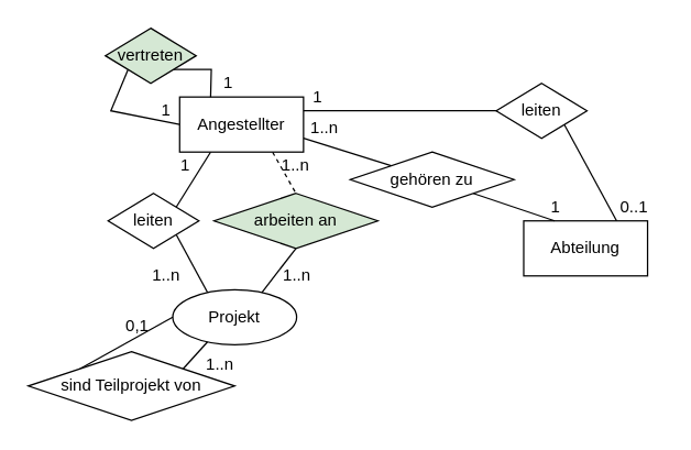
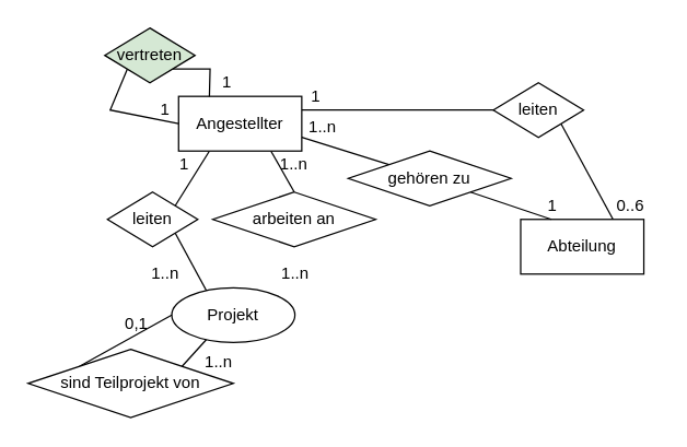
  <mxCell id="0" />
  <mxCell id="1" parent="0" />
  <mxCell id="2" style="rounded=0;orthogonalLoop=1;jettySize=auto;html=1;exitX=1;exitY=0.75;exitDx=0;exitDy=0;entryX=0;entryY=0;entryDx=0;entryDy=0;endArrow=none;endFill=0;" edge="1" parent="1" source="6" target="15"><mxGeometry relative="1" as="geometry" /></mxCell>
  <mxCell id="3" style="edgeStyle=none;rounded=0;orthogonalLoop=1;jettySize=auto;html=1;exitX=1;exitY=0.25;exitDx=0;exitDy=0;entryX=0;entryY=0.5;entryDx=0;entryDy=0;endArrow=none;endFill=0;" edge="1" parent="1" source="6" target="13"><mxGeometry relative="1" as="geometry" /></mxCell>
- <mxCell id="4" style="edgeStyle=none;rounded=0;orthogonalLoop=1;jettySize=auto;html=1;exitX=0.75;exitY=1;exitDx=0;exitDy=0;entryX=0.5;entryY=0;entryDx=0;entryDy=0;endArrow=none;endFill=0;dashed=1;" edge="1" parent="1" source="6" target="17"><mxGeometry relative="1" as="geometry" /></mxCell>
+ <mxCell id="4" style="edgeStyle=none;rounded=0;orthogonalLoop=1;jettySize=auto;html=1;exitX=0.75;exitY=1;exitDx=0;exitDy=0;entryX=0.5;entryY=0;entryDx=0;entryDy=0;endArrow=none;endFill=0;" edge="1" parent="1" source="6" target="17"><mxGeometry relative="1" as="geometry" /></mxCell>
  <mxCell id="5" style="edgeStyle=none;rounded=0;orthogonalLoop=1;jettySize=auto;html=1;exitX=0.25;exitY=1;exitDx=0;exitDy=0;entryX=1;entryY=0;entryDx=0;entryDy=0;endArrow=none;endFill=0;" edge="1" parent="1" source="6" target="11"><mxGeometry relative="1" as="geometry" /></mxCell>
  <mxCell id="6" value="Angestellter" style="rounded=0;whiteSpace=wrap;html=1;" vertex="1" parent="1"><mxGeometry x="130" y="70" width="90" height="40" as="geometry" /></mxCell>
  <mxCell id="7" value="Abteilung" style="rounded=0;whiteSpace=wrap;html=1;" vertex="1" parent="1"><mxGeometry x="380" y="160" width="90" height="40" as="geometry" /></mxCell>
  <mxCell id="8" style="edgeStyle=none;rounded=0;orthogonalLoop=1;jettySize=auto;html=1;exitX=0.25;exitY=1;exitDx=0;exitDy=0;entryX=1;entryY=0;entryDx=0;entryDy=0;endArrow=none;endFill=0;" edge="1" parent="1" source="9" target="19"><mxGeometry relative="1" as="geometry" /></mxCell>
  <mxCell id="9" value="Projekt" style="ellipse;whiteSpace=wrap;html=1;" vertex="1" parent="1"><mxGeometry x="125" y="210" width="90" height="40" as="geometry" /></mxCell>
  <mxCell id="10" style="edgeStyle=none;rounded=0;orthogonalLoop=1;jettySize=auto;html=1;exitX=1;exitY=1;exitDx=0;exitDy=0;entryX=0.25;entryY=0;entryDx=0;entryDy=0;endArrow=none;endFill=0;" edge="1" parent="1" source="11" target="9"><mxGeometry relative="1" as="geometry" /></mxCell>
  <mxCell id="11" value="leiten" style="rhombus;whiteSpace=wrap;html=1;" vertex="1" parent="1"><mxGeometry x="78" y="140" width="66" height="40" as="geometry" /></mxCell>
  <mxCell id="12" style="edgeStyle=none;rounded=0;orthogonalLoop=1;jettySize=auto;html=1;exitX=1;exitY=1;exitDx=0;exitDy=0;entryX=0.75;entryY=0;entryDx=0;entryDy=0;endArrow=none;endFill=0;" edge="1" parent="1" source="13" target="7"><mxGeometry relative="1" as="geometry" /></mxCell>
  <mxCell id="13" value="leiten" style="rhombus;whiteSpace=wrap;html=1;" vertex="1" parent="1"><mxGeometry x="360" y="60" width="66" height="40" as="geometry" /></mxCell>
  <mxCell id="14" style="edgeStyle=none;rounded=0;orthogonalLoop=1;jettySize=auto;html=1;exitX=1;exitY=1;exitDx=0;exitDy=0;entryX=0.25;entryY=0;entryDx=0;entryDy=0;endArrow=none;endFill=0;" edge="1" parent="1" source="15" target="7"><mxGeometry relative="1" as="geometry" /></mxCell>
  <mxCell id="15" value="gehören zu" style="rhombus;whiteSpace=wrap;html=1;" vertex="1" parent="1"><mxGeometry x="254" y="110" width="119" height="40" as="geometry" /></mxCell>
- <mxCell id="16" style="edgeStyle=none;rounded=0;orthogonalLoop=1;jettySize=auto;html=1;exitX=0.5;exitY=1;exitDx=0;exitDy=0;entryX=0.75;entryY=0;entryDx=0;entryDy=0;endArrow=none;endFill=0;" edge="1" parent="1" source="17" target="9"><mxGeometry relative="1" as="geometry" /></mxCell>
- <mxCell id="17" value="arbeiten an" style="rhombus;whiteSpace=wrap;html=1;fillColor=#d5e8d4;" vertex="1" parent="1"><mxGeometry x="155" y="140" width="119" height="40" as="geometry" /></mxCell>
+ <mxCell id="17" value="arbeiten an" style="rhombus;whiteSpace=wrap;html=1;" vertex="1" parent="1"><mxGeometry x="155" y="140" width="119" height="40" as="geometry" /></mxCell>
  <mxCell id="18" style="edgeStyle=none;rounded=0;orthogonalLoop=1;jettySize=auto;html=1;exitX=0;exitY=0;exitDx=0;exitDy=0;entryX=0;entryY=0.5;entryDx=0;entryDy=0;endArrow=none;endFill=0;" edge="1" parent="1" source="19" target="9"><mxGeometry relative="1" as="geometry" /></mxCell>
  <mxCell id="19" value="sind Teilprojekt von" style="rhombus;whiteSpace=wrap;html=1;" vertex="1" parent="1"><mxGeometry x="20" y="255" width="150" height="50" as="geometry" /></mxCell>
  <mxCell id="20" style="edgeStyle=none;rounded=0;orthogonalLoop=1;jettySize=auto;html=1;exitX=1;exitY=1;exitDx=0;exitDy=0;entryX=0.25;entryY=0;entryDx=0;entryDy=0;endArrow=none;endFill=0;" edge="1" parent="1" source="22" target="6"><mxGeometry relative="1" as="geometry"><Array as="points"><mxPoint x="153" y="50" /></Array></mxGeometry></mxCell>
  <mxCell id="21" style="edgeStyle=none;rounded=0;orthogonalLoop=1;jettySize=auto;html=1;exitX=0;exitY=1;exitDx=0;exitDy=0;entryX=0;entryY=0.5;entryDx=0;entryDy=0;endArrow=none;endFill=0;" edge="1" parent="1" source="22" target="6"><mxGeometry relative="1" as="geometry"><Array as="points"><mxPoint x="80" y="80" /></Array></mxGeometry></mxCell>
  <mxCell id="22" value="vertreten" style="rhombus;whiteSpace=wrap;html=1;fillColor=#d5e8d4;" vertex="1" parent="1"><mxGeometry x="76" y="20" width="66" height="40" as="geometry" /></mxCell>
  <mxCell id="23" value="1" style="text;html=1;align=center;verticalAlign=middle;resizable=0;points=[];autosize=1;" vertex="1" parent="1"><mxGeometry x="393" y="140" width="20" height="20" as="geometry" /></mxCell>
  <mxCell id="24" value="1" style="text;html=1;align=center;verticalAlign=middle;resizable=0;points=[];autosize=1;" vertex="1" parent="1"><mxGeometry x="220" y="60" width="20" height="20" as="geometry" /></mxCell>
  <mxCell id="25" value="1..n" style="text;html=1;align=center;verticalAlign=middle;resizable=0;points=[];autosize=1;" vertex="1" parent="1"><mxGeometry x="215" y="83" width="40" height="20" as="geometry" /></mxCell>
- <mxCell id="26" value="0..1" style="text;html=1;align=center;verticalAlign=middle;resizable=0;points=[];autosize=1;" vertex="1" parent="1"><mxGeometry x="440" y="140" width="40" height="20" as="geometry" /></mxCell>
+ <mxCell id="26" value="0..6" style="text;html=1;align=center;verticalAlign=middle;resizable=0;points=[];autosize=1;" vertex="1" parent="1"><mxGeometry x="440" y="140" width="40" height="20" as="geometry" /></mxCell>
  <mxCell id="27" value="1..n" style="text;html=1;align=center;verticalAlign=middle;resizable=0;points=[];autosize=1;" vertex="1" parent="1"><mxGeometry x="195" y="190" width="40" height="20" as="geometry" /></mxCell>
  <mxCell id="28" value="1..n" style="text;html=1;align=center;verticalAlign=middle;resizable=0;points=[];autosize=1;" vertex="1" parent="1"><mxGeometry x="194" y="110" width="40" height="20" as="geometry" /></mxCell>
  <mxCell id="29" value="0,1" style="text;html=1;align=center;verticalAlign=middle;resizable=0;points=[];autosize=1;" vertex="1" parent="1"><mxGeometry x="84" y="227" width="30" height="20" as="geometry" /></mxCell>
  <mxCell id="30" value="1..n" style="text;html=1;align=center;verticalAlign=middle;resizable=0;points=[];autosize=1;" vertex="1" parent="1"><mxGeometry x="139" y="255" width="40" height="20" as="geometry" /></mxCell>
  <mxCell id="31" value="1..n" style="text;html=1;align=center;verticalAlign=middle;resizable=0;points=[];autosize=1;" vertex="1" parent="1"><mxGeometry x="100" y="190" width="40" height="20" as="geometry" /></mxCell>
  <mxCell id="32" value="1" style="text;html=1;align=center;verticalAlign=middle;resizable=0;points=[];autosize=1;" vertex="1" parent="1"><mxGeometry x="124" y="110" width="20" height="20" as="geometry" /></mxCell>
  <mxCell id="33" value="1" style="text;html=1;align=center;verticalAlign=middle;resizable=0;points=[];autosize=1;" vertex="1" parent="1"><mxGeometry x="155" y="50" width="20" height="20" as="geometry" /></mxCell>
  <mxCell id="34" value="1" style="text;html=1;align=center;verticalAlign=middle;resizable=0;points=[];autosize=1;" vertex="1" parent="1"><mxGeometry x="110" y="70" width="20" height="20" as="geometry" /></mxCell>
